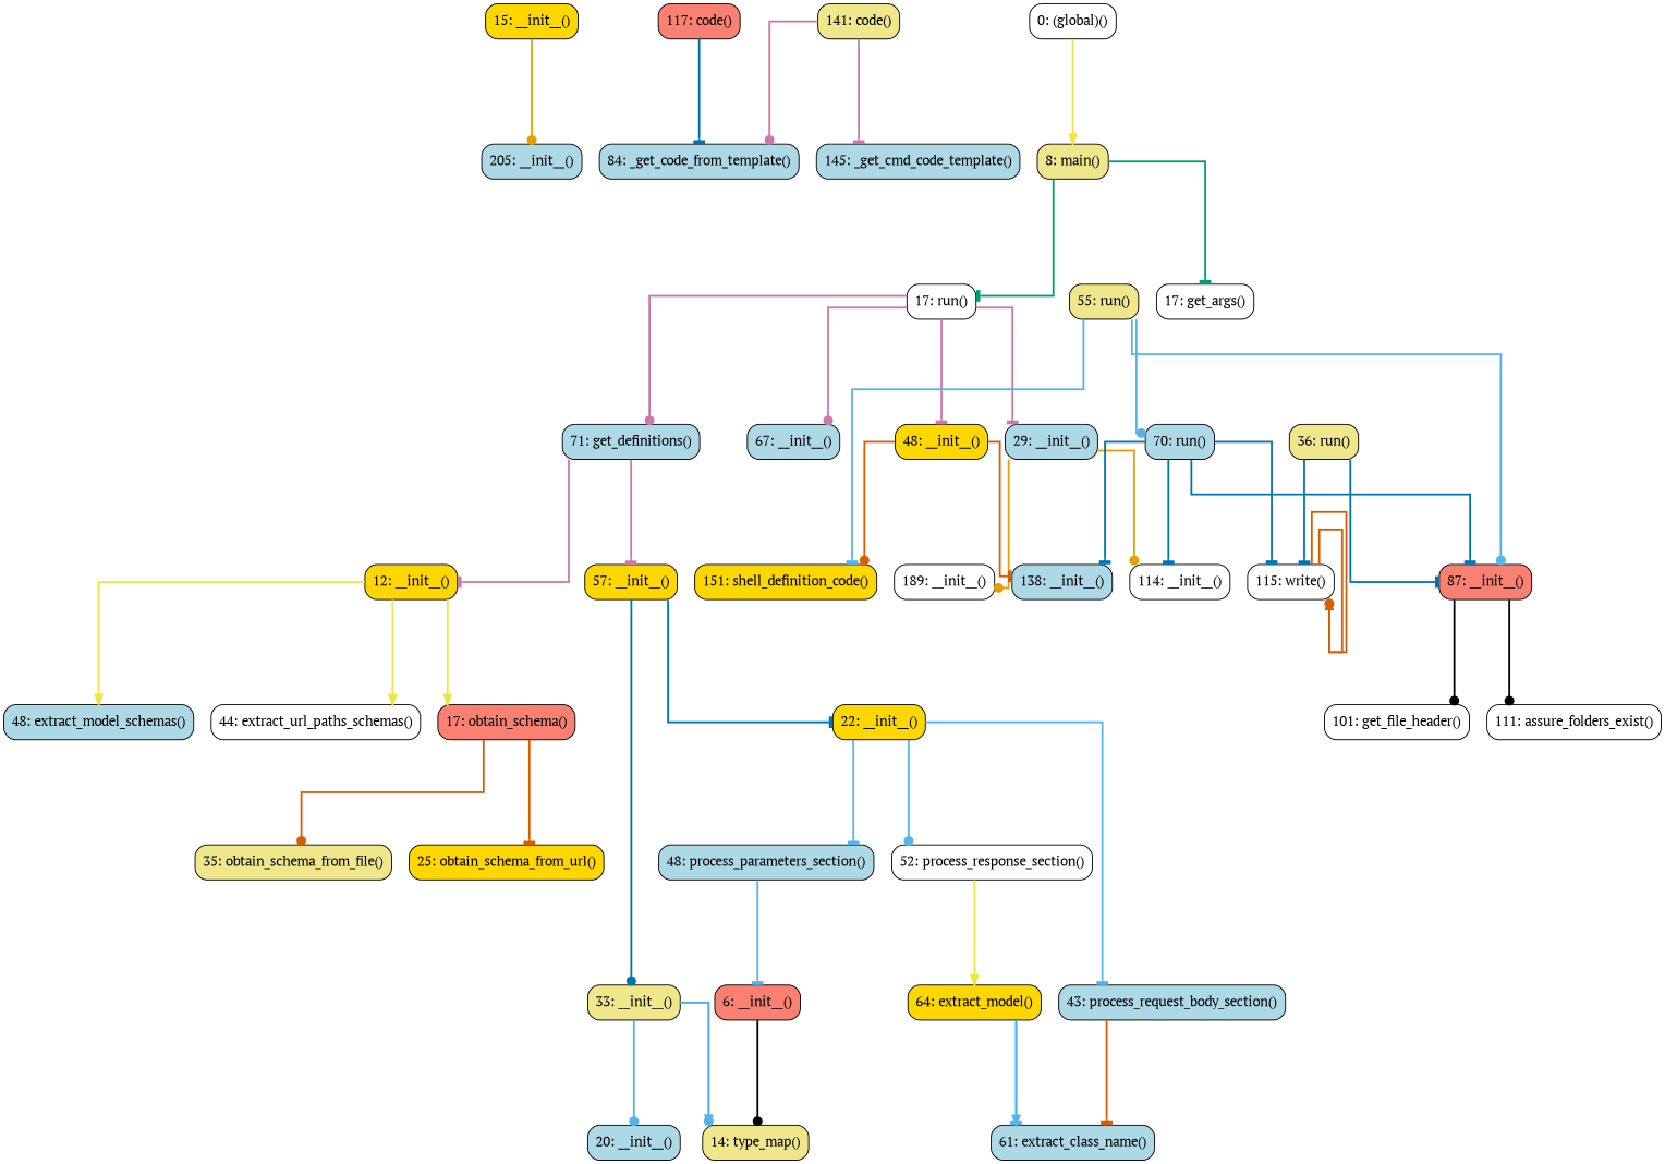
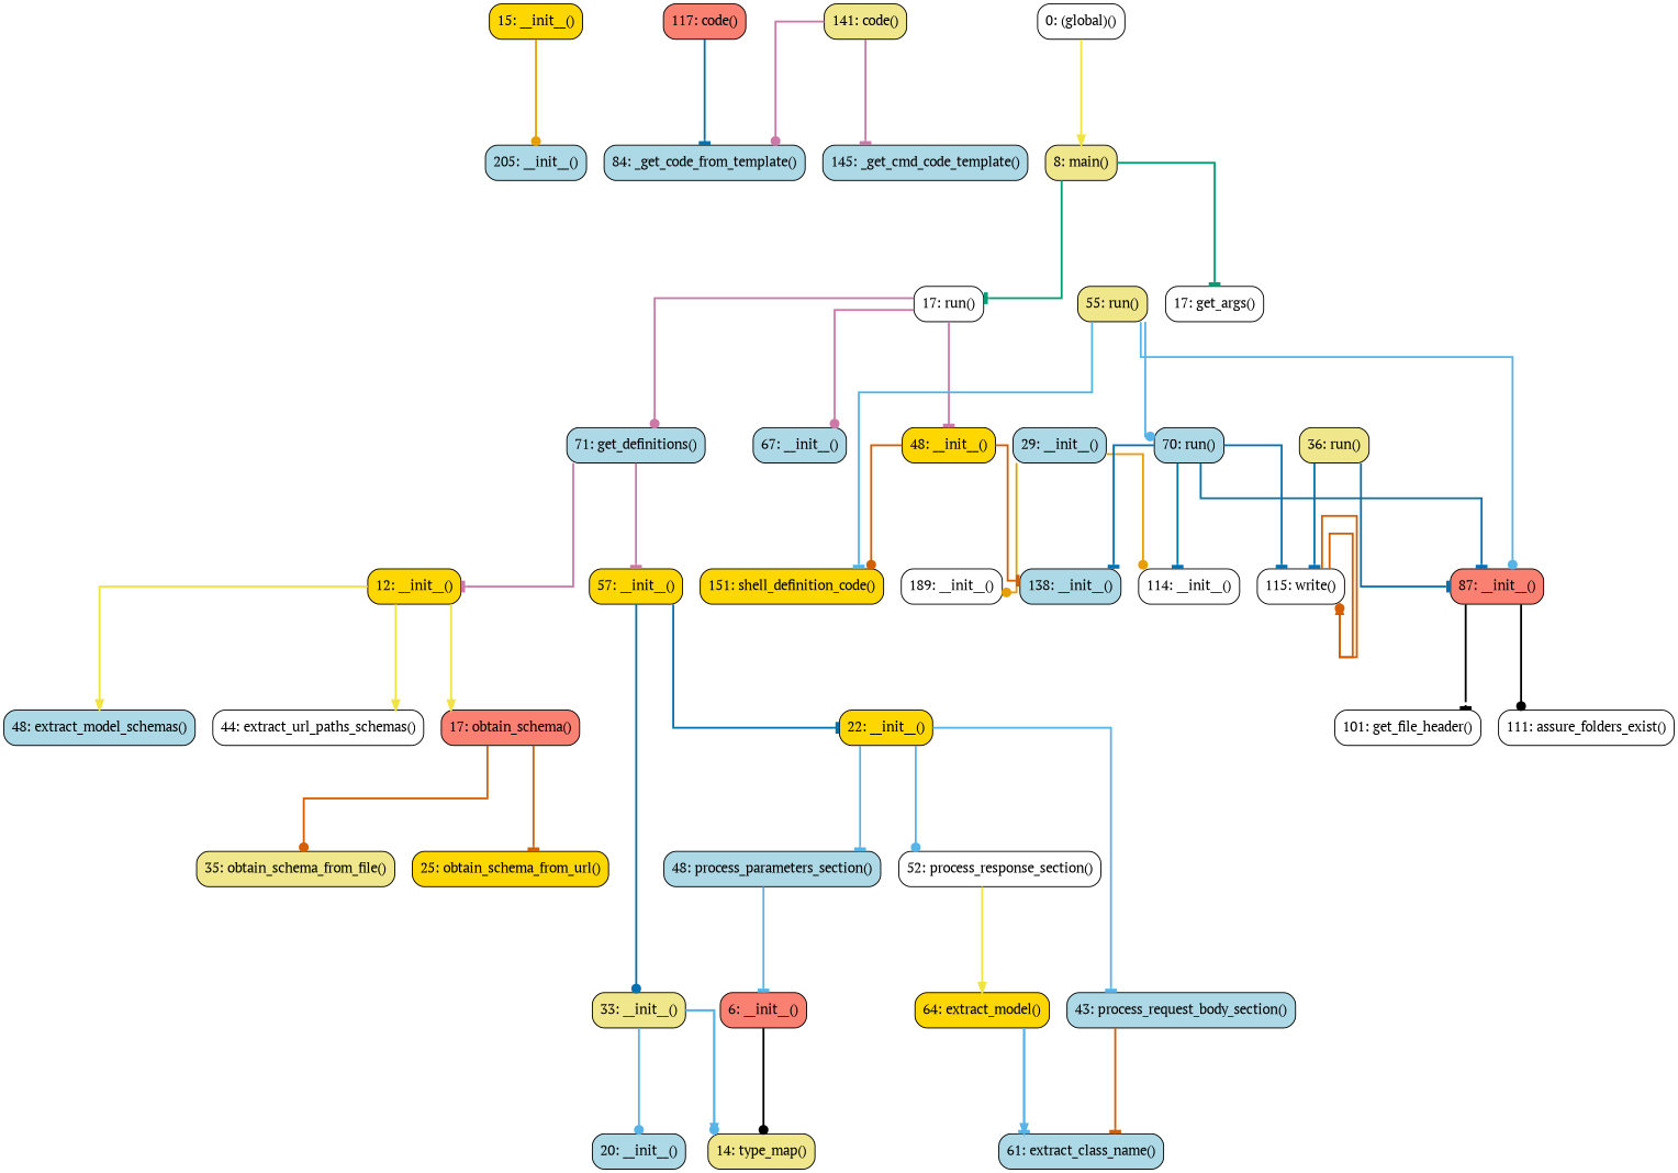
  digraph {
    concentrate=true
    fontname="PT Serif"
    rankdir=TB
    ranksep=1.5
    splines=ortho
    node [fillcolor=lightblue fontname="PT Serif" shape=rect style="rounded,filled"]
    edge [arrowhead=tee color="#56B4E9" fontname="PT Serif" penwidth=2]
    n1 [fillcolor=gold label="15: __init__()"]
    n2 [label="84: _get_code_from_template()"]
    n3 [fillcolor=white label="114: __init__()"]
    n4 [fillcolor=salmon label="117: code()"]
    n5 [label="138: __init__()"]
    n6 [label="145: _get_cmd_code_template()"]
    n7 [fillcolor=khaki label="141: code()"]
    n8 [fillcolor=gold label="151: shell_definition_code()"]
    n9 [fillcolor=white label="189: __init__()"]
    n10 [label="205: __init__()"]
    n11 [fillcolor=gold label="12: __init__()"]
    n12 [label="48: extract_model_schemas()"]
    n13 [fillcolor=white label="44: extract_url_paths_schemas()"]
    n14 [fillcolor=salmon label="17: obtain_schema()"]
    n15 [fillcolor=khaki label="35: obtain_schema_from_file()"]
    n16 [fillcolor=gold label="25: obtain_schema_from_url()"]
    n17 [fillcolor=gold label="57: __init__()"]
    n18 [label="71: get_definitions()"]
    n19 [fillcolor=salmon label="6: __init__()"]
    n20 [fillcolor=gold label="22: __init__()"]
    n21 [label="61: extract_class_name()"]
    n22 [fillcolor=gold label="64: extract_model()"]
    n23 [label="48: process_parameters_section()"]
    n24 [label="43: process_request_body_section()"]
    n25 [fillcolor=white label="52: process_response_section()"]
    n26 [fillcolor=white label="17: run()"]
    n27 [label="29: __init__()"]
    n28 [fillcolor=khaki label="36: run()"]
    n29 [fillcolor=gold label="48: __init__()"]
    n30 [fillcolor=khaki label="55: run()"]
    n31 [label="67: __init__()"]
    n32 [label="70: run()"]
    n33 [fillcolor=salmon label="87: __init__()"]
    n34 [fillcolor=white label="111: assure_folders_exist()"]
    n35 [fillcolor=white label="101: get_file_header()"]
    n36 [fillcolor=white label="115: write()"]
    n37 [fillcolor=white label="0: (global)()"]
    n38 [fillcolor=white label="17: get_args()"]
    n39 [fillcolor=khaki label="8: main()"]
    n40 [label="20: __init__()"]
    n41 [fillcolor=khaki label="33: __init__()"]
    n42 [fillcolor=khaki label="14: type_map()"]
    subgraph sub_1 {
      label="File: code_builders"
      style=dotted
      subgraph sub_2 {
        label="Class: FuncBuilderBase"
        style=dotted
        n1
        n2
      }
      subgraph sub_3 {
        label="Class: ApiFuncBuilder"
        style=dotted
        n3
        n4
      }
      subgraph sub_4 {
        label="Class: CmdFuncBuilder"
        style=dotted
        n5
        n6
        n7
        n8
      }
      subgraph sub_5 {
        label="Class: ModelBuilder"
        style=dotted
        n9
      }
      subgraph sub_6 {
        label="Class: ArgsBuilder"
        style=dotted
        n10
      }
    }
    subgraph sub_7 {
      label="File: definitions"
      style=dotted
      n18
      subgraph sub_8 {
        label="Class: ApiSchema"
        style=dotted
        n11
        n12
        n13
        n14
        n15
        n16
      }
      subgraph sub_9 {
        label="Class: Definitions"
        style=dotted
        n17
      }
    }
    subgraph sub_10 {
      label="File: func_def"
      style=dotted
      subgraph sub_11 {
        label="Class: Parameter"
        style=dotted
        n19
      }
      subgraph sub_12 {
        label="Class: FuncDef"
        style=dotted
        n20
        n21
        n22
        n23
        n24
        n25
      }
    }
    subgraph sub_13 {
      label="File: generate"
      style=dotted
      subgraph sub_14 {
        label="Class: Generator"
        style=dotted
        n26
      }
      subgraph sub_15 {
        label="Class: ApiFileGenerator"
        style=dotted
        n27
        n28
      }
      subgraph sub_16 {
        label="Class: CmdFileGenerator"
        style=dotted
        n29
        n30
      }
      subgraph sub_17 {
        label="Class: DiagnosticFileGenerator"
        style=dotted
        n31
        n32
      }
      subgraph sub_18 {
        label="Class: FileOutput"
        style=dotted
        n33
        n34
        n35
        n36
      }
    }
    subgraph sub_19 {
      label="File: main"
      style=dotted
      n37
      n38
      n39
    }
    subgraph sub_20 {
      label="File: model_def"
      style=dotted
      n42
      subgraph sub_21 {
        label="Class: ModelField"
        style=dotted
        n40
      }
      subgraph sub_22 {
        label="Class: ModelDef"
        style=dotted
        n41
      }
    }
    n1 -> n10 [arrowhead=dot color="#E69F00"]
    n4 -> n2 [color="#0072B2"]
    n7 -> n2 [arrowhead=dot color="#CC79A7"]
    n7 -> n6 [color="#CC79A7"]
    n11 -> n12 [color="#F0E442" arrowhead=""]
    n11 -> n13 [color="#F0E442" arrowhead=""]
    n11 -> n14 [color="#F0E442" arrowhead=""]
    n14 -> n15 [arrowhead=dot color="#D55E00"]
    n14 -> n16 [color="#D55E00"]
    n17 -> n20 [color="#0072B2"]
    n17 -> n41 [arrowhead=dot color="#0072B2"]
    n18 -> n11 [color="#CC79A7"]
    n18 -> n17 [color="#CC79A7"]
    n19 -> n42 [arrowhead=dot color="#000000"]
    n20 -> n23
    n20 -> n24
    n20 -> n25 [arrowhead=dot]
    n22 -> n21
    n22 -> n21 [arrowhead=""]
    n23 -> n19
    n24 -> n21 [color="#D55E00"]
    n25 -> n22 [color="#F0E442" arrowhead=""]
    n26 -> n18 [arrowhead=dot color="#CC79A7"]
-   n26 -> n27 [color="#CC79A7"]
    n26 -> n29 [color="#CC79A7"]
    n26 -> n31 [arrowhead=dot color="#CC79A7"]
    n27 -> n3 [arrowhead=dot color="#E69F00"]
    n27 -> n9 [arrowhead=dot color="#E69F00"]
    n28 -> n33 [color="#0072B2"]
    n28 -> n36 [color="#0072B2"]
    n29 -> n5 [color="#D55E00"]
    n29 -> n8 [arrowhead=dot color="#D55E00"]
    n30 -> n8
    n30 -> n32 [arrowhead=dot]
    n30 -> n33 [arrowhead=dot]
    n32 -> n3 [color="#0072B2"]
    n32 -> n5 [color="#0072B2"]
    n32 -> n33 [color="#0072B2"]
    n32 -> n36 [color="#0072B2"]
    n33 -> n34 [arrowhead=dot color="#000000"]
-   n33 -> n35 [arrowhead=dot color="#000000"]
+   n33 -> n35 [color="#000000"]
    n36 -> n36 [arrowhead=dot color="#D55E00"]
    n36 -> n36 [color="#D55E00" arrowhead=""]
    n36 -> n36 [color="#D55E00" arrowhead=""]
    n36 -> n36 [color="#D55E00" arrowhead=""]
    n36 -> n36 [color="#D55E00" arrowhead=""]
    n37 -> n39 [color="#F0E442" arrowhead=""]
    n39 -> n26 [color="#009E73"]
    n39 -> n38 [color="#009E73"]
    n41 -> n40 [arrowhead=dot]
    n41 -> n42 [arrowhead=dot]
    n41 -> n42 [arrowhead=""]
  }
